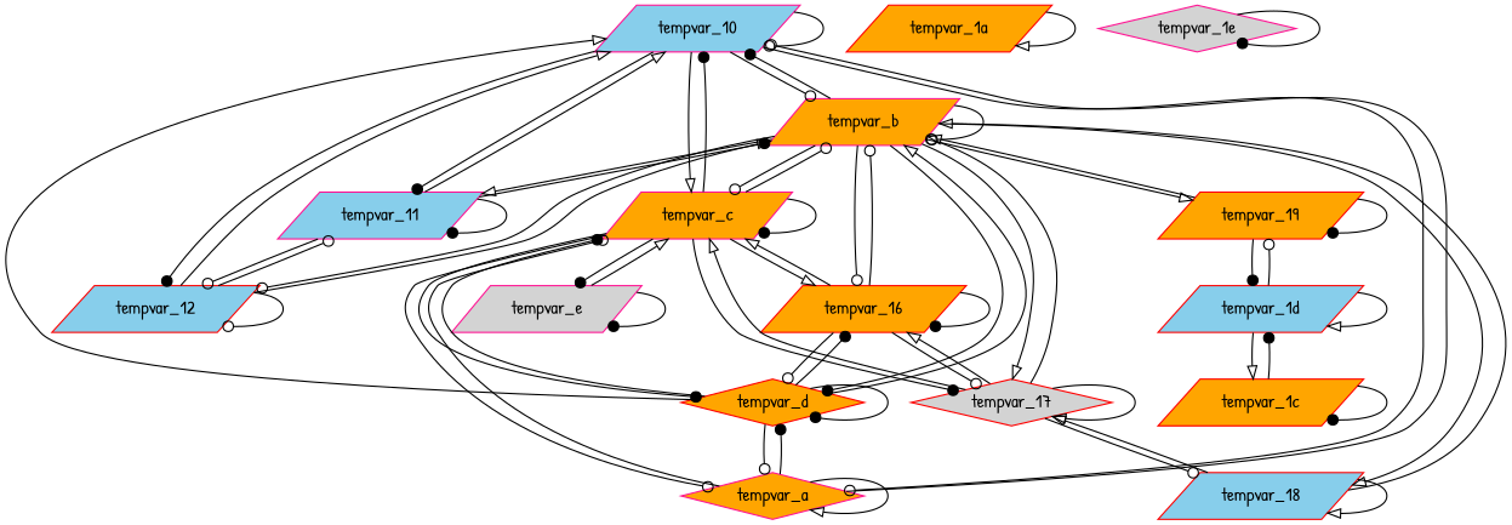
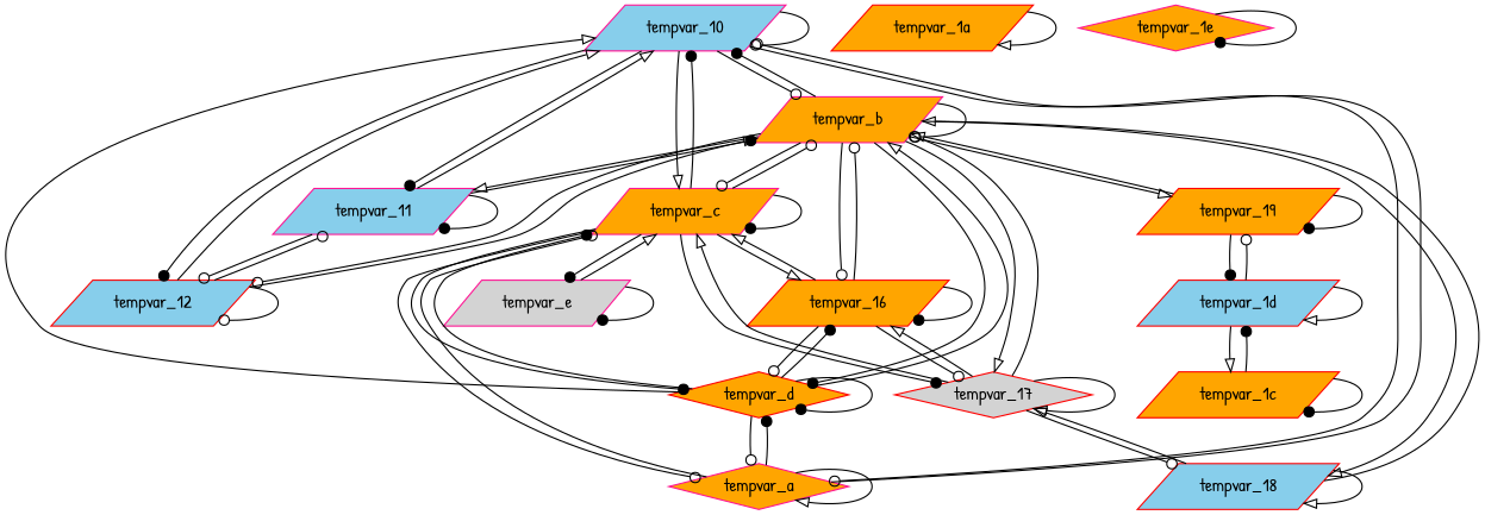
  digraph {
    fontname="Patrick Hand"
    node [color=red fillcolor=orange fontname="Patrick Hand" shape=parallelogram style=filled]
    edge [arrowhead=onormal fontname="Patrick Hand"]
    " tempvar_10 " [color=deeppink fillcolor=skyblue]
    " tempvar_b " [color=deeppink]
    " tempvar_11 " [color=deeppink fillcolor=skyblue]
    " tempvar_a " [color=deeppink shape=diamond]
    " tempvar_12 " [fillcolor=skyblue]
    " tempvar_c " [color=deeppink]
    " tempvar_d " [shape=diamond]
    " tempvar_18 " [fillcolor=skyblue]
    " tempvar_17 " [fillcolor=lightgrey shape=diamond]
    " tempvar_16 "
    " tempvar_19 "
    " tempvar_e " [color=deeppink fillcolor=lightgrey]
    " tempvar_1d " [fillcolor=skyblue]
    " tempvar_1c "
    " tempvar_1a "
-   " tempvar_1e " [color=deeppink fillcolor=lightgrey shape=diamond]
+   " tempvar_1e " [color=deeppink shape=diamond]
    " tempvar_10 " -> " tempvar_10 " [arrowhead=odot]
    " tempvar_10 " -> " tempvar_b " [arrowhead=odot]
    " tempvar_10 " -> " tempvar_11 " [arrowhead=dot]
    " tempvar_10 " -> " tempvar_a " [arrowhead=odot]
    " tempvar_10 " -> " tempvar_12 " [arrowhead=dot]
    " tempvar_10 " -> " tempvar_c "
    " tempvar_b " -> " tempvar_10 " [arrowhead=dot]
    " tempvar_b " -> " tempvar_b " [arrowhead=odot]
    " tempvar_b " -> " tempvar_11 "
    " tempvar_b " -> " tempvar_12 " [arrowhead=odot]
    " tempvar_b " -> " tempvar_c " [arrowhead=odot]
    " tempvar_b " -> " tempvar_d " [arrowhead=dot]
    " tempvar_b " -> " tempvar_18 "
    " tempvar_b " -> " tempvar_17 "
    " tempvar_b " -> " tempvar_16 " [arrowhead=odot]
    " tempvar_b " -> " tempvar_19 "
    " tempvar_11 " -> " tempvar_10 "
    " tempvar_11 " -> " tempvar_b " [arrowhead=dot]
    " tempvar_11 " -> " tempvar_11 " [arrowhead=dot]
    " tempvar_11 " -> " tempvar_12 " [arrowhead=odot]
    " tempvar_a " -> " tempvar_10 " [arrowhead=odot]
    " tempvar_a " -> " tempvar_a "
    " tempvar_a " -> " tempvar_c " [arrowhead=odot]
    " tempvar_a " -> " tempvar_d " [arrowhead=dot]
    " tempvar_12 " -> " tempvar_10 "
    " tempvar_12 " -> " tempvar_b "
    " tempvar_12 " -> " tempvar_11 " [arrowhead=odot]
    " tempvar_12 " -> " tempvar_12 " [arrowhead=odot]
    " tempvar_c " -> " tempvar_10 " [arrowhead=dot]
    " tempvar_c " -> " tempvar_b " [arrowhead=odot]
    " tempvar_c " -> " tempvar_a " [arrowhead=odot]
    " tempvar_c " -> " tempvar_c " [arrowhead=dot]
    " tempvar_c " -> " tempvar_d " [arrowhead=dot]
    " tempvar_c " -> " tempvar_17 " [arrowhead=dot]
    " tempvar_c " -> " tempvar_16 "
    " tempvar_c " -> " tempvar_e " [arrowhead=dot]
    " tempvar_d " -> " tempvar_10 "
    " tempvar_d " -> " tempvar_b "
    " tempvar_d " -> " tempvar_a " [arrowhead=odot]
    " tempvar_d " -> " tempvar_c " [arrowhead=dot]
    " tempvar_d " -> " tempvar_d " [arrowhead=dot]
    " tempvar_d " -> " tempvar_16 " [arrowhead=dot]
    " tempvar_18 " -> " tempvar_b "
    " tempvar_18 " -> " tempvar_18 "
    " tempvar_18 " -> " tempvar_17 "
    " tempvar_17 " -> " tempvar_b " [arrowhead=odot]
    " tempvar_17 " -> " tempvar_c "
    " tempvar_17 " -> " tempvar_18 " [arrowhead=odot]
    " tempvar_17 " -> " tempvar_17 "
    " tempvar_17 " -> " tempvar_16 "
    " tempvar_16 " -> " tempvar_b " [arrowhead=odot]
    " tempvar_16 " -> " tempvar_c "
    " tempvar_16 " -> " tempvar_d " [arrowhead=odot]
    " tempvar_16 " -> " tempvar_17 " [arrowhead=odot]
    " tempvar_16 " -> " tempvar_16 " [arrowhead=dot]
    " tempvar_19 " -> " tempvar_b "
    " tempvar_19 " -> " tempvar_19 " [arrowhead=dot]
    " tempvar_19 " -> " tempvar_1d " [arrowhead=dot]
    " tempvar_e " -> " tempvar_c "
    " tempvar_e " -> " tempvar_e " [arrowhead=dot]
    " tempvar_1d " -> " tempvar_19 " [arrowhead=odot]
    " tempvar_1d " -> " tempvar_1d "
    " tempvar_1d " -> " tempvar_1c "
    " tempvar_1c " -> " tempvar_1d " [arrowhead=dot]
    " tempvar_1c " -> " tempvar_1c " [arrowhead=dot]
    " tempvar_1a " -> " tempvar_1a "
    " tempvar_1e " -> " tempvar_1e " [arrowhead=dot]
  }
